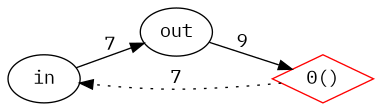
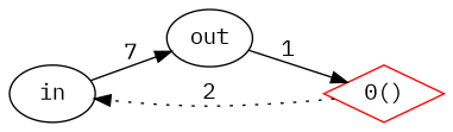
  digraph {
    fontname="IBM Plex Mono"
    rankdir=LR
    node [fontname="IBM Plex Mono" shape=ellipse]
    edge [fontname="IBM Plex Mono" style=solid]
    n1 [label=in]
    n2 [label=out]
    n3 [color=red label="0()" shape=diamond]
    n1 -> n2 [label=7]
-   n2 -> n3 [label=9]
-   n3 -> n1 [label=7 style=dotted]
+   n2 -> n3 [label=1]
+   n3 -> n1 [label=2 style=dotted]
  }
